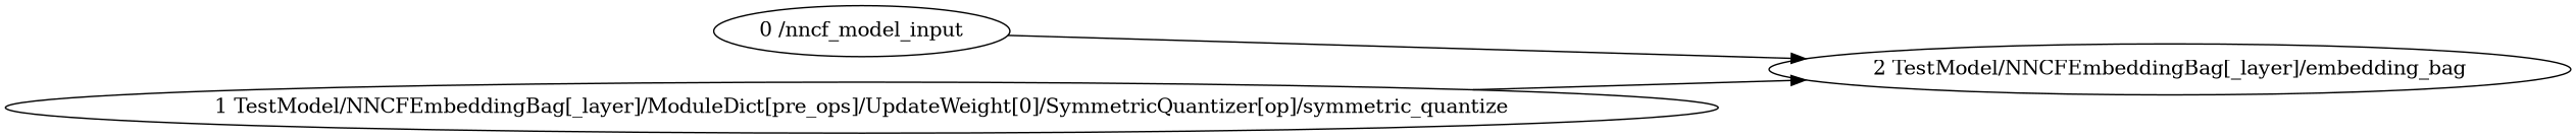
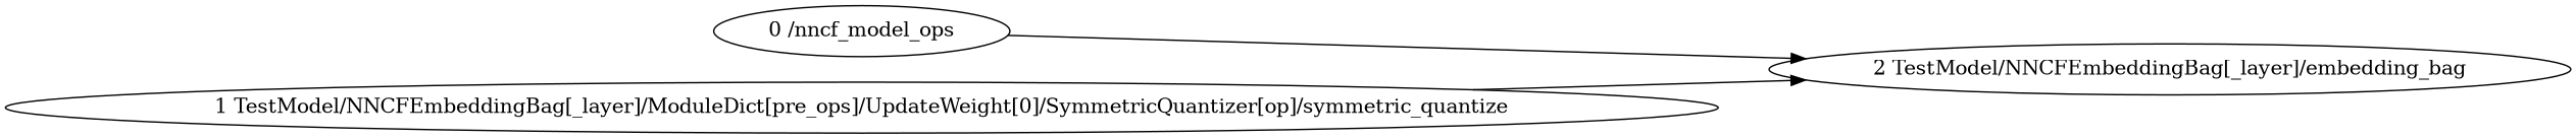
  strict digraph {
    rankdir=LR
-   "0 /nncf_model_input" [type=nncf_model_input]
+   "0 /nncf_model_input" [type=nncf_model_input label="0 /nncf_model_ops"]
    "2 TestModel/NNCFEmbeddingBag[_layer]/embedding_bag" [scope="TestModel/NNCFEmbeddingBag[_layer]" type=embedding_bag]
    "1 TestModel/NNCFEmbeddingBag[_layer]/ModuleDict[pre_ops]/UpdateWeight[0]/SymmetricQuantizer[op]/symmetric_quantize" [scope="TestModel/NNCFEmbeddingBag[_layer]/ModuleDict[pre_ops]/UpdateWeight[0]/SymmetricQuantizer[op]" type=symmetric_quantize]
    "0 /nncf_model_input" -> "2 TestModel/NNCFEmbeddingBag[_layer]/embedding_bag"
    "1 TestModel/NNCFEmbeddingBag[_layer]/ModuleDict[pre_ops]/UpdateWeight[0]/SymmetricQuantizer[op]/symmetric_quantize" -> "2 TestModel/NNCFEmbeddingBag[_layer]/embedding_bag"
  }
